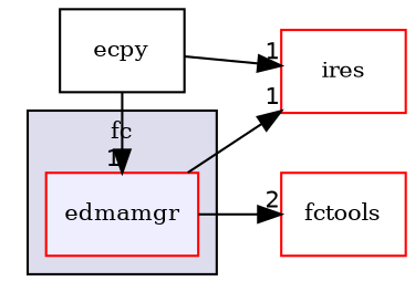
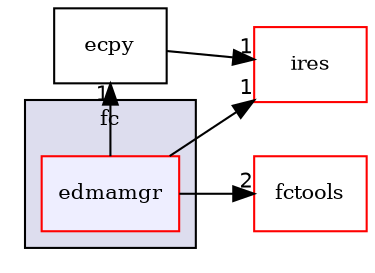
  digraph {
    compound=true
    fontname="DejaVu Serif"
    rankdir=LR
    node [color=red fillcolor=white fontname="DejaVu Serif" fontsize=10 shape=box style=filled]
    edge [fontname="DejaVu Serif" headlabel=1 labeldistance=1.5 labelfontname=Helvetica labelfontsize=10]
    n1 [fillcolor="#eeeeff" label=edmamgr pencolor=black]
    n2 [label=ecpy color="" fillcolor="" style=""]
    n3 [label=ires]
    n4 [label=fctools]
    subgraph cluster_1 {
      bgcolor="#ddddee"
      fontsize=10
      label=fc
      pencolor=black
      n1
    }
-   n2 -> n1
+   n1 -> n2
    n1 -> n3
    n1 -> n4 [headlabel=2]
    n2 -> n3
  }
